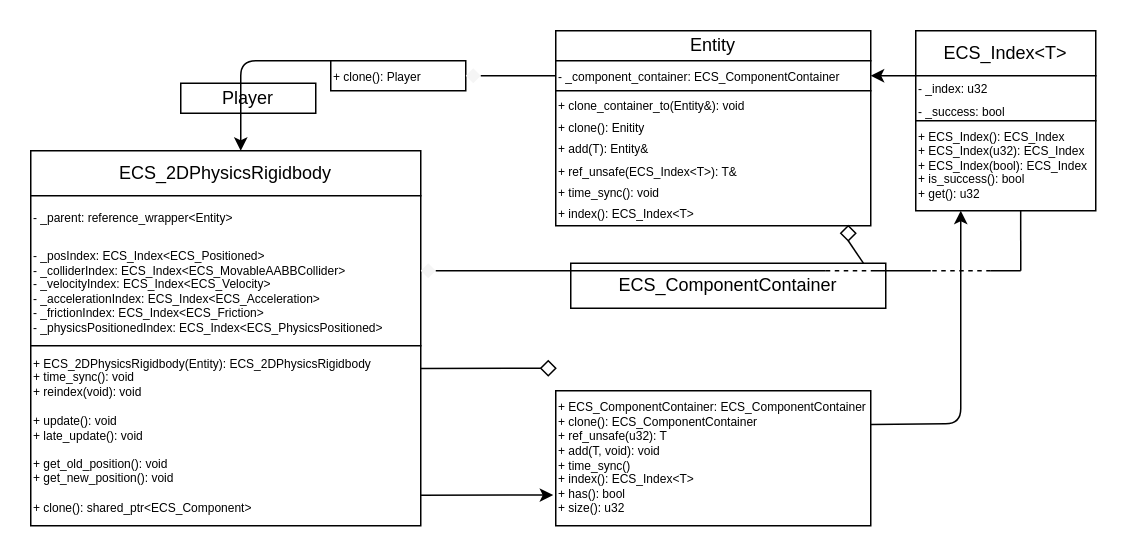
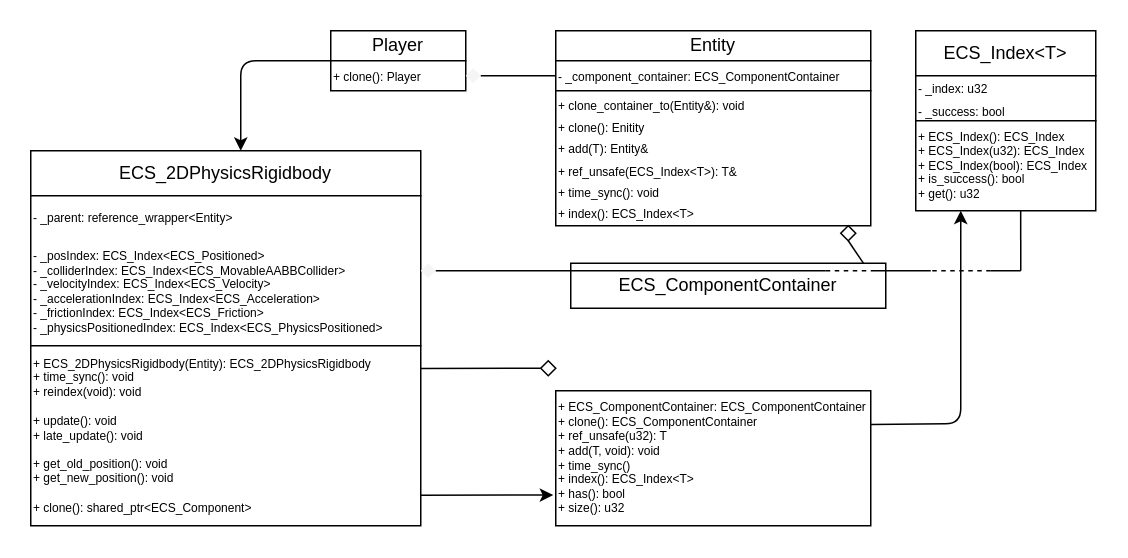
  <mxCell id="0" />
  <mxCell id="1" parent="0" />
- <mxCell id="2" value="Player" style="rounded=0;whiteSpace=wrap;html=1;" parent="1" vertex="1"><mxGeometry x="120" y="55" width="90" height="20" as="geometry" /></mxCell>
+ <mxCell id="2" value="Player" style="rounded=0;whiteSpace=wrap;html=1;" parent="1" vertex="1"><mxGeometry x="220" y="20" width="90" height="20" as="geometry" /></mxCell>
  <mxCell id="3" value="&lt;font style=&quot;font-size: 8px;&quot;&gt;+ clone(): Player&lt;/font&gt;" style="rounded=0;whiteSpace=wrap;html=1;align=left;" parent="1" vertex="1"><mxGeometry x="220" y="40" width="90" height="20" as="geometry" /></mxCell>
  <mxCell id="4" value="Entity" style="rounded=0;whiteSpace=wrap;html=1;" parent="1" vertex="1"><mxGeometry x="370" y="20" width="210" height="20" as="geometry" /></mxCell>
  <mxCell id="5" value="&lt;font style=&quot;font-size: 8px;&quot;&gt;- _component_сontainer:&amp;nbsp;&lt;/font&gt;&lt;span style=&quot;text-align: center;&quot;&gt;&lt;font style=&quot;font-size: 8px;&quot;&gt;ECS_ComponentContainer&lt;/font&gt;&lt;/span&gt;" style="rounded=0;whiteSpace=wrap;html=1;align=left;" parent="1" vertex="1"><mxGeometry x="370" y="40" width="210" height="20" as="geometry" /></mxCell>
  <mxCell id="6" value="&lt;font style=&quot;font-size: 8px;&quot;&gt;+&amp;nbsp;clone_container_to(Entity&amp;amp;): void&lt;br&gt;+ clone(): Enitity&lt;br&gt;+ add(T): Entity&amp;amp;&lt;br&gt;+ ref_unsafe(ECS_Index&amp;lt;T&amp;gt;): T&amp;amp;&lt;br&gt;+ time_sync(): void&lt;br&gt;+ index(): ECS_Index&amp;lt;T&amp;gt;&lt;br&gt;&lt;/font&gt;" style="rounded=0;whiteSpace=wrap;html=1;align=left;" parent="1" vertex="1"><mxGeometry x="370" y="60" width="210" height="90" as="geometry" /></mxCell>
  <mxCell id="7" value="ECS_Index&amp;lt;T&amp;gt;" style="rounded=0;whiteSpace=wrap;html=1;fontSize=12;" parent="1" vertex="1"><mxGeometry x="610" y="20" width="120" height="30" as="geometry" /></mxCell>
  <mxCell id="8" value="&lt;font style=&quot;font-size: 8px;&quot;&gt;- _index: u32&lt;br&gt;- _success: bool&lt;br&gt;&lt;/font&gt;" style="rounded=0;whiteSpace=wrap;html=1;fontSize=12;align=left;" parent="1" vertex="1"><mxGeometry x="610" y="50" width="120" height="30" as="geometry" /></mxCell>
  <mxCell id="9" value="+ ECS_Index(): ECS_Index&lt;br&gt;+ ECS_Index(u32): ECS_Index&lt;br&gt;+ ECS_Index(bool): ECS_Index&lt;br&gt;+ is_success(): bool&lt;br&gt;+ get(): u32" style="rounded=0;whiteSpace=wrap;html=1;fontSize=8;align=left;" parent="1" vertex="1"><mxGeometry x="610" y="80" width="120" height="60" as="geometry" /></mxCell>
  <mxCell id="10" value="&lt;font style=&quot;font-size: 12px;&quot;&gt;ECS_ComponentContainer&lt;/font&gt;" style="rounded=0;whiteSpace=wrap;html=1;fontSize=8;" parent="1" vertex="1"><mxGeometry x="380" y="175" width="210" height="30" as="geometry" /></mxCell>
  <mxCell id="11" value="+&amp;nbsp;&lt;font style=&quot;font-size: 8px;&quot;&gt;ECS_ComponentContainer:&amp;nbsp;&lt;/font&gt;ECS_ComponentContainer&lt;br&gt;+ clone(): ECS_ComponentContainer&lt;br&gt;+ ref_unsafe(u32): T&lt;br&gt;+ add(T, void): void&lt;br&gt;+ time_sync()&lt;br&gt;+ index(): ECS_Index&amp;lt;T&amp;gt;&lt;br&gt;+ has(): bool&lt;br&gt;+ size(): u32" style="rounded=0;whiteSpace=wrap;html=1;fontSize=8;align=left;" parent="1" vertex="1"><mxGeometry x="370" y="260" width="210" height="90" as="geometry" /></mxCell>
  <mxCell id="12" value="" style="rhombus;whiteSpace=wrap;html=1;fontSize=8;fillColor=#f5f5f5;fontColor=#333333;strokeColor=none;" parent="1" vertex="1"><mxGeometry x="310" y="45" width="10" height="10" as="geometry" /></mxCell>
  <mxCell id="13" value="" style="endArrow=none;html=1;fontSize=8;entryX=1;entryY=0.5;entryDx=0;entryDy=0;" parent="1" source="5" target="12" edge="1"><mxGeometry width="50" height="50" relative="1" as="geometry"><mxPoint x="350" y="60" as="sourcePoint" /><mxPoint x="360" y="60" as="targetPoint" /></mxGeometry></mxCell>
  <mxCell id="14" value="" style="rhombus;whiteSpace=wrap;html=1;fontSize=8;" parent="1" vertex="1"><mxGeometry x="560" y="150" width="10" height="10" as="geometry" /></mxCell>
  <mxCell id="15" value="" style="endArrow=none;html=1;fontSize=8;entryX=0.929;entryY=-0.001;entryDx=0;entryDy=0;entryPerimeter=0;" parent="1" target="10" edge="1"><mxGeometry width="50" height="50" relative="1" as="geometry"><mxPoint x="565" y="160" as="sourcePoint" /><mxPoint x="330" y="60" as="targetPoint" /></mxGeometry></mxCell>
- <mxCell id="16" value="" style="endArrow=classic;html=1;fontSize=8;exitX=0;exitY=0;exitDx=0;exitDy=0;entryX=1;entryY=0.5;entryDx=0;entryDy=0;" parent="1" source="8" target="5" edge="1"><mxGeometry width="50" height="50" relative="1" as="geometry"><mxPoint x="590" y="100" as="sourcePoint" /><mxPoint x="600" y="30" as="targetPoint" /></mxGeometry></mxCell>
  <mxCell id="17" value="" style="endArrow=classic;html=1;fontSize=8;exitX=1;exitY=0.25;exitDx=0;exitDy=0;entryX=0.25;entryY=1;entryDx=0;entryDy=0;" parent="1" source="11" target="9" edge="1"><mxGeometry width="50" height="50" relative="1" as="geometry"><mxPoint x="590" y="60" as="sourcePoint" /><mxPoint x="710" y="280" as="targetPoint" /><Array as="points"><mxPoint x="640" y="282" /></Array></mxGeometry></mxCell>
  <mxCell id="18" value="&lt;font style=&quot;font-size: 12px;&quot;&gt;ECS_2DPhysicsRigidbody&lt;/font&gt;" style="rounded=0;whiteSpace=wrap;html=1;fontSize=8;" parent="1" vertex="1"><mxGeometry x="20" y="100" width="260" height="30" as="geometry" /></mxCell>
  <mxCell id="19" value="&lt;div style=&quot;&quot;&gt;&lt;span style=&quot;font-size: 8px; background-color: initial;&quot;&gt;- _parent: reference_wrapper&amp;lt;Entity&amp;gt;&lt;/span&gt;&lt;/div&gt;&lt;font style=&quot;&quot;&gt;&lt;div style=&quot;&quot;&gt;&lt;span style=&quot;font-size: 8px;&quot;&gt;&lt;br&gt;&lt;/span&gt;&lt;/div&gt;&lt;span style=&quot;font-size: 8px;&quot;&gt;&lt;div style=&quot;&quot;&gt;&lt;span style=&quot;background-color: initial;&quot;&gt;- _posIndex: ECS_Index&amp;lt;ECS_Positioned&amp;gt;&lt;/span&gt;&lt;/div&gt;&lt;div style=&quot;&quot;&gt;&lt;span style=&quot;background-color: initial;&quot;&gt;- _colliderIndex: ECS_Index&amp;lt;ECS_MovableAABBCollider&amp;gt;&lt;/span&gt;&lt;/div&gt;&lt;div style=&quot;&quot;&gt;&lt;span style=&quot;background-color: initial;&quot;&gt;- _velocityIndex: ECS_Index&amp;lt;ECS_Velocity&amp;gt;&lt;/span&gt;&lt;/div&gt;&lt;div style=&quot;&quot;&gt;&lt;span style=&quot;background-color: initial;&quot;&gt;- _accelerationIndex: ECS_Index&amp;lt;ECS_Acceleration&amp;gt;&lt;/span&gt;&lt;/div&gt;&lt;div style=&quot;&quot;&gt;&lt;span style=&quot;background-color: initial;&quot;&gt;- _frictionIndex: ECS_Index&amp;lt;ECS_Friction&amp;gt;&lt;/span&gt;&lt;/div&gt;&lt;div style=&quot;&quot;&gt;&lt;span style=&quot;background-color: initial;&quot;&gt;- _physicsPositionedIndex: ECS_Index&amp;lt;ECS_PhysicsPositioned&amp;gt;&lt;/span&gt;&lt;/div&gt;&lt;/span&gt;&lt;/font&gt;" style="rounded=0;whiteSpace=wrap;html=1;fontSize=12;align=left;" parent="1" vertex="1"><mxGeometry x="20" y="130" width="260" height="100" as="geometry" /></mxCell>
  <mxCell id="20" value="+ ECS_2DPhysicsRigidbody(Entity): ECS_2DPhysicsRigidbody&lt;br&gt;+ time_sync(): void&lt;br&gt;+ reindex(void): void&lt;br&gt;&lt;br&gt;+ update(): void&lt;br&gt;+ late_update(): void&lt;br&gt;&lt;br&gt;+ get_old_position(): void&lt;br&gt;+ get_new_position(): void&lt;br&gt;&lt;br&gt;+ clone(): shared_ptr&amp;lt;ECS_Component&amp;gt;" style="rounded=0;whiteSpace=wrap;html=1;fontSize=8;align=left;" parent="1" vertex="1"><mxGeometry x="20" y="230" width="260" height="120" as="geometry" /></mxCell>
  <mxCell id="21" value="" style="endArrow=classic;html=1;fontSize=8;exitX=0.998;exitY=0.83;exitDx=0;exitDy=0;exitPerimeter=0;entryX=-0.008;entryY=0.773;entryDx=0;entryDy=0;entryPerimeter=0;" parent="1" source="20" target="11" edge="1"><mxGeometry width="50" height="50" relative="1" as="geometry"><mxPoint x="320" y="340" as="sourcePoint" /><mxPoint x="350" y="320" as="targetPoint" /></mxGeometry></mxCell>
  <mxCell id="22" value="" style="rhombus;whiteSpace=wrap;html=1;fontSize=8;fillColor=#f5f5f5;fontColor=#333333;strokeColor=none;" parent="1" vertex="1"><mxGeometry x="280" y="175" width="10" height="10" as="geometry" /></mxCell>
  <mxCell id="23" value="" style="endArrow=none;html=1;fontSize=8;exitX=1;exitY=0.5;exitDx=0;exitDy=0;" parent="1" source="22" edge="1"><mxGeometry width="50" height="50" relative="1" as="geometry"><mxPoint x="300" y="210" as="sourcePoint" /><mxPoint x="550" y="180" as="targetPoint" /></mxGeometry></mxCell>
  <mxCell id="24" value="" style="endArrow=none;html=1;fontSize=8;" parent="1" edge="1"><mxGeometry width="50" height="50" relative="1" as="geometry"><mxPoint x="580" y="180" as="sourcePoint" /><mxPoint x="620" y="180" as="targetPoint" /></mxGeometry></mxCell>
  <mxCell id="25" value="" style="endArrow=none;html=1;fontSize=8;" parent="1" edge="1"><mxGeometry width="50" height="50" relative="1" as="geometry"><mxPoint x="660" y="180" as="sourcePoint" /><mxPoint x="680" y="180" as="targetPoint" /></mxGeometry></mxCell>
  <mxCell id="26" value="" style="endArrow=none;html=1;fontSize=8;exitX=0.583;exitY=0.994;exitDx=0;exitDy=0;exitPerimeter=0;" parent="1" source="9" edge="1"><mxGeometry width="50" height="50" relative="1" as="geometry"><mxPoint x="660" y="189.9" as="sourcePoint" /><mxPoint x="680" y="180" as="targetPoint" /></mxGeometry></mxCell>
  <mxCell id="27" value="" style="endArrow=none;dashed=1;html=1;fontSize=8;" parent="1" edge="1"><mxGeometry width="50" height="50" relative="1" as="geometry"><mxPoint x="550" y="180" as="sourcePoint" /><mxPoint x="580" y="180" as="targetPoint" /></mxGeometry></mxCell>
  <mxCell id="28" value="" style="endArrow=none;dashed=1;html=1;fontSize=8;" parent="1" edge="1"><mxGeometry width="50" height="50" relative="1" as="geometry"><mxPoint x="660" y="180" as="sourcePoint" /><mxPoint x="620" y="180" as="targetPoint" /></mxGeometry></mxCell>
  <mxCell id="29" value="" style="endArrow=classic;html=1;fontSize=8;exitX=0;exitY=0;exitDx=0;exitDy=0;" parent="1" source="3" edge="1"><mxGeometry width="50" height="50" relative="1" as="geometry"><mxPoint x="160" y="90" as="sourcePoint" /><mxPoint x="160" y="100" as="targetPoint" /><Array as="points"><mxPoint x="160" y="40" /></Array></mxGeometry></mxCell>
  <mxCell id="30" value="" style="rhombus;whiteSpace=wrap;html=1;fontSize=8;" parent="1" vertex="1"><mxGeometry x="360" y="240" width="10" height="10" as="geometry" /></mxCell>
  <mxCell id="31" value="" style="endArrow=none;html=1;fontSize=8;entryX=0.999;entryY=0.127;entryDx=0;entryDy=0;entryPerimeter=0;exitX=0;exitY=0.5;exitDx=0;exitDy=0;" parent="1" source="30" target="20" edge="1"><mxGeometry width="50" height="50" relative="1" as="geometry"><mxPoint x="575" y="170" as="sourcePoint" /><mxPoint x="575.09" y="209.97" as="targetPoint" /></mxGeometry></mxCell>
